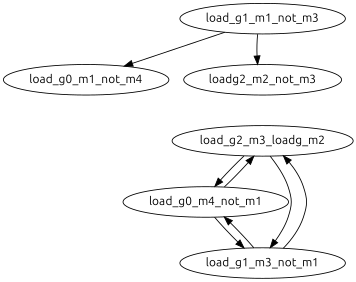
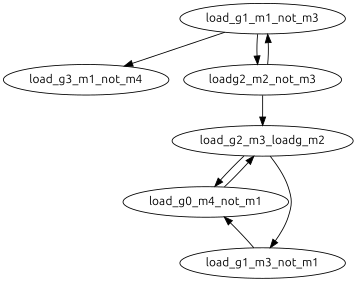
  digraph {
    fontname=Ubuntu
    node [fontname=Ubuntu]
    edge [fontname=Ubuntu]
    load_g1_m1_not_m3
-   load_g0_m1_not_m4
+   load_g0_m1_not_m4 [label=load_g3_m1_not_m4]
    loadg2_m2_not_m3
    load_g0_m4_not_m1
    load_g1_m3_not_m1
    n6 [label=load_g2_m3_loadg_m2]
    load_g1_m1_not_m3 -> load_g0_m1_not_m4
    load_g1_m1_not_m3 -> loadg2_m2_not_m3
-   load_g0_m4_not_m1 -> load_g1_m3_not_m1
+   loadg2_m2_not_m3 -> load_g1_m1_not_m3
    load_g0_m4_not_m1 -> n6
    load_g1_m3_not_m1 -> load_g0_m4_not_m1
-   load_g1_m3_not_m1 -> n6
+   loadg2_m2_not_m3 -> n6
    n6 -> load_g0_m4_not_m1
    n6 -> load_g1_m3_not_m1
  }
